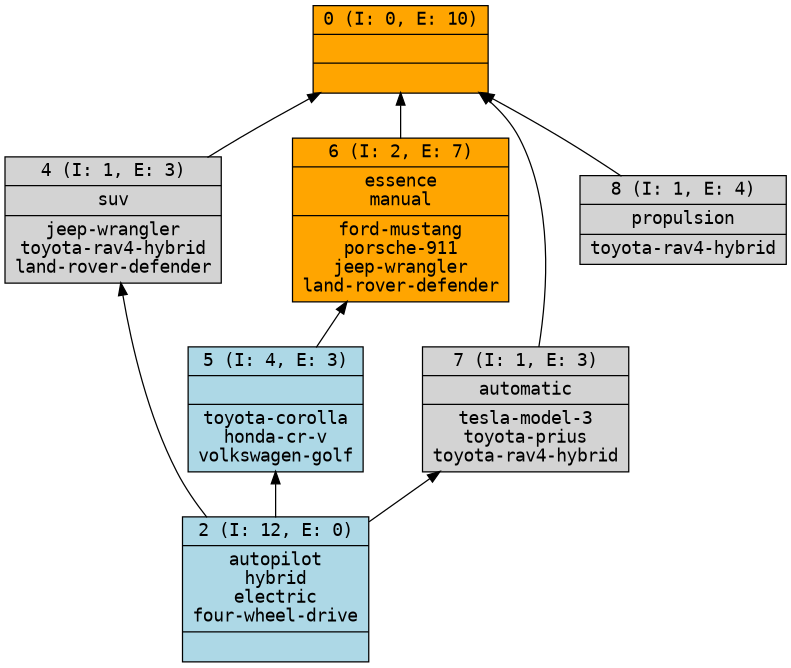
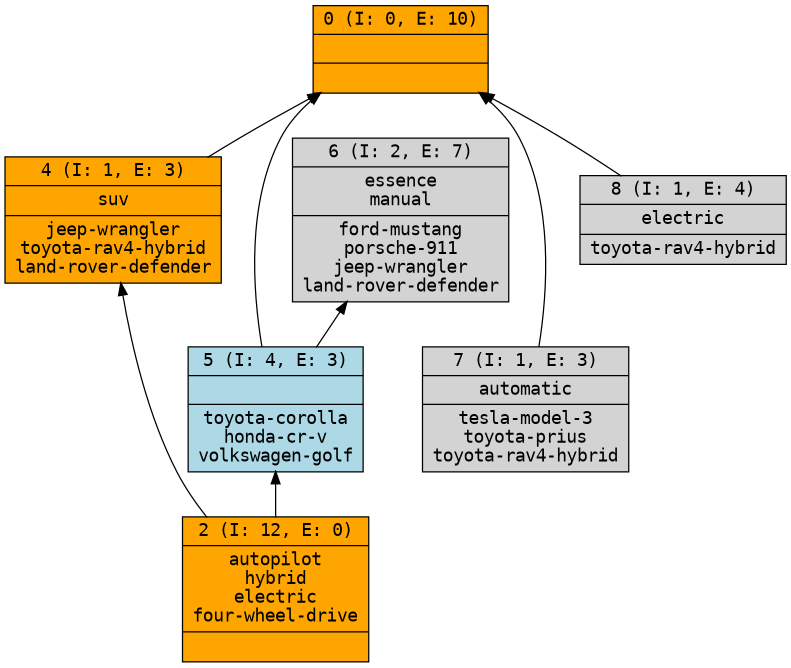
  digraph {
    fontname="DejaVu Sans Mono"
    rankdir=BT
    node [fillcolor=orange fontname="DejaVu Sans Mono" shape=record style=filled]
    edge [fontname="DejaVu Sans Mono"]
    n1 [label="{0 (I: 0, E: 10)||}"]
-   n2 [fillcolor=lightblue label="{2 (I: 12, E: 0)|autopilot\nhybrid\nelectric\nfour-wheel-drive\n|}"]
-   n3 [fillcolor=lightgrey label="{4 (I: 1, E: 3)|suv\n|jeep-wrangler\ntoyota-rav4-hybrid\nland-rover-defender\n}"]
+   n2 [label="{2 (I: 12, E: 0)|autopilot\nhybrid\nelectric\nfour-wheel-drive\n|}"]
+   n3 [label="{4 (I: 1, E: 3)|suv\n|jeep-wrangler\ntoyota-rav4-hybrid\nland-rover-defender\n}"]
    n4 [fillcolor=lightblue label="{5 (I: 4, E: 3)||toyota-corolla\nhonda-cr-v\nvolkswagen-golf\n}"]
    n5 [fillcolor=lightgrey label="{7 (I: 1, E: 3)|automatic\n|tesla-model-3\ntoyota-prius\ntoyota-rav4-hybrid\n}"]
-   n6 [label="{6 (I: 2, E: 7)|essence\nmanual\n|ford-mustang\nporsche-911\njeep-wrangler\nland-rover-defender\n}"]
-   n7 [label="{8 (I: 1, E: 4)|propulsion\n|toyota-rav4-hybrid\n}" fillcolor=""]
+   n6 [fillcolor=lightgrey label="{6 (I: 2, E: 7)|essence\nmanual\n|ford-mustang\nporsche-911\njeep-wrangler\nland-rover-defender\n}"]
+   n7 [label="{8 (I: 1, E: 4)|electric\n|toyota-rav4-hybrid\n}" fillcolor=""]
    n2 -> n3
    n2 -> n4
-   n2 -> n5
    n3 -> n1
    n4 -> n6
    n5 -> n1
-   n6 -> n1
+   n4 -> n1
    n7 -> n1
  }
